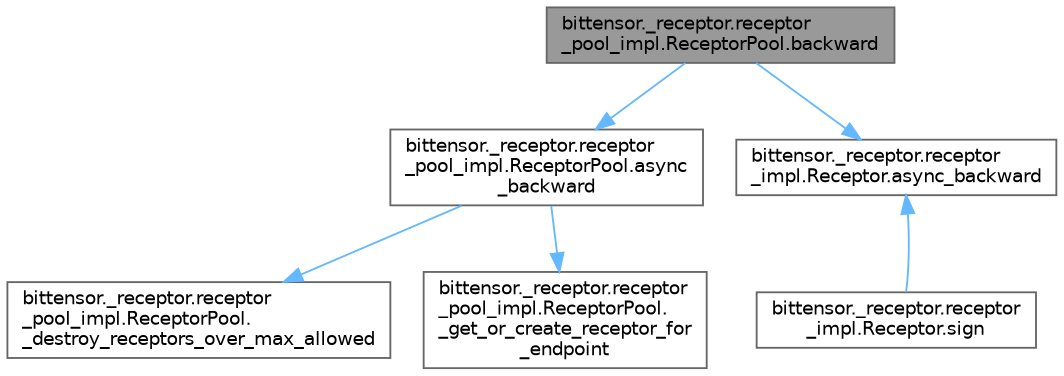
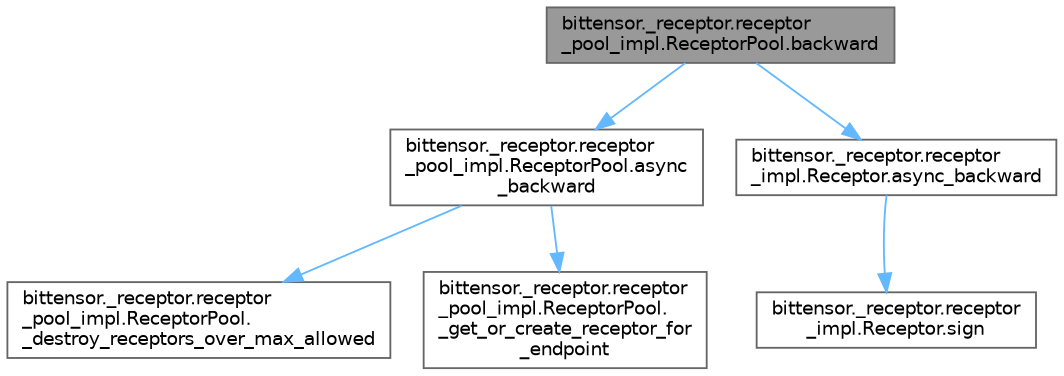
  digraph {
    rankdir=TB
    node [color=grey40 fillcolor=white fontname=Helvetica fontsize=10 shape=box style=filled]
    edge [color=steelblue1 fontname=Helvetica fontsize=10 labelfontname=Helvetica labelfontsize=10 style=solid]
    n1 [color=gray40 fillcolor=grey60 fontcolor=black height=0.2 label="bittensor._receptor.receptor\l_pool_impl.ReceptorPool.backward" width=0.4]
    n2 [height=0.2 label="bittensor._receptor.receptor\l_pool_impl.ReceptorPool.async\l_backward" width=0.4]
    n3 [height=0.2 label="bittensor._receptor.receptor\l_impl.Receptor.async_backward" width=0.4]
    n4 [height=0.2 label="bittensor._receptor.receptor\l_pool_impl.ReceptorPool.\l_destroy_receptors_over_max_allowed" width=0.4]
    n5 [height=0.2 label="bittensor._receptor.receptor\l_pool_impl.ReceptorPool.\l_get_or_create_receptor_for\l_endpoint" width=0.4]
    n6 [height=0.2 label="bittensor._receptor.receptor\l_impl.Receptor.sign" width=0.4]
    n1 -> n2
    n1 -> n3
    n2 -> n4
    n2 -> n5
-   n6 -> n3
+   n3 -> n6
  }
